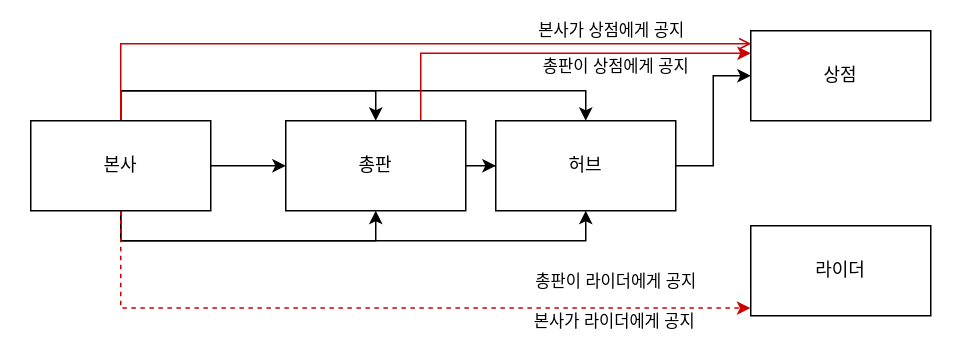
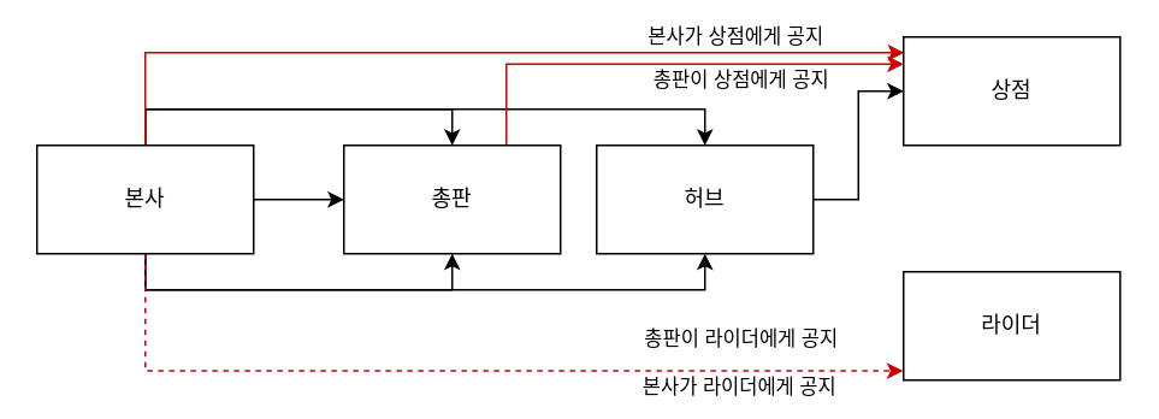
  <mxCell id="0" />
  <mxCell id="1" parent="0" />
  <mxCell id="2" style="edgeStyle=orthogonalEdgeStyle;rounded=0;orthogonalLoop=1;jettySize=auto;html=1;entryX=0;entryY=0.5;entryDx=0;entryDy=0;" edge="1" parent="1" source="11" target="15"><mxGeometry relative="1" as="geometry" /></mxCell>
  <mxCell id="3" style="edgeStyle=orthogonalEdgeStyle;rounded=0;orthogonalLoop=1;jettySize=auto;html=1;entryX=0.5;entryY=1;entryDx=0;entryDy=0;exitX=0.5;exitY=1;exitDx=0;exitDy=0;" edge="1" parent="1" source="11" target="15"><mxGeometry relative="1" as="geometry" /></mxCell>
  <mxCell id="4" style="edgeStyle=orthogonalEdgeStyle;rounded=0;orthogonalLoop=1;jettySize=auto;html=1;entryX=0.5;entryY=0;entryDx=0;entryDy=0;exitX=0.5;exitY=0;exitDx=0;exitDy=0;" edge="1" parent="1" source="11" target="15"><mxGeometry relative="1" as="geometry" /></mxCell>
  <mxCell id="5" style="edgeStyle=orthogonalEdgeStyle;rounded=0;orthogonalLoop=1;jettySize=auto;html=1;entryX=0.5;entryY=1;entryDx=0;entryDy=0;exitX=0.5;exitY=1;exitDx=0;exitDy=0;" edge="1" parent="1" source="11" target="17"><mxGeometry relative="1" as="geometry" /></mxCell>
  <mxCell id="6" style="edgeStyle=orthogonalEdgeStyle;rounded=0;orthogonalLoop=1;jettySize=auto;html=1;entryX=0.5;entryY=0;entryDx=0;entryDy=0;exitX=0.5;exitY=0;exitDx=0;exitDy=0;" edge="1" parent="1" source="11" target="17"><mxGeometry relative="1" as="geometry" /></mxCell>
- <mxCell id="7" style="edgeStyle=orthogonalEdgeStyle;rounded=0;orthogonalLoop=1;jettySize=auto;html=1;entryX=0.003;entryY=0.144;entryDx=0;entryDy=0;entryPerimeter=0;exitX=0.5;exitY=0;exitDx=0;exitDy=0;strokeColor=#CC0000;endArrow=open;" edge="1" parent="1" source="11" target="18"><mxGeometry relative="1" as="geometry"><mxPoint x="420" y="0" as="targetPoint" /></mxGeometry></mxCell>
+ <mxCell id="7" style="edgeStyle=orthogonalEdgeStyle;rounded=0;orthogonalLoop=1;jettySize=auto;html=1;entryX=0.003;entryY=0.144;entryDx=0;entryDy=0;entryPerimeter=0;exitX=0.5;exitY=0;exitDx=0;exitDy=0;strokeColor=#CC0000;" edge="1" parent="1" source="11" target="18"><mxGeometry relative="1" as="geometry"><mxPoint x="420" y="0" as="targetPoint" /></mxGeometry></mxCell>
  <mxCell id="8" value="본사가 상점에게 공지" style="edgeLabel;html=1;align=center;verticalAlign=middle;resizable=0;points=[];" vertex="1" connectable="0" parent="7"><mxGeometry x="0.601" y="2" relative="1" as="geometry"><mxPoint y="-7" as="offset" /></mxGeometry></mxCell>
  <mxCell id="9" style="edgeStyle=orthogonalEdgeStyle;rounded=0;orthogonalLoop=1;jettySize=auto;html=1;entryX=-0.002;entryY=0.915;entryDx=0;entryDy=0;exitX=0.5;exitY=1;exitDx=0;exitDy=0;entryPerimeter=0;strokeColor=#CC0000;dashed=1;" edge="1" parent="1" source="11" target="19"><mxGeometry relative="1" as="geometry"><mxPoint x="440" y="220" as="targetPoint" /></mxGeometry></mxCell>
  <mxCell id="10" value="본사가 라이더에게 공지" style="edgeLabel;html=1;align=center;verticalAlign=middle;resizable=0;points=[];" vertex="1" connectable="0" parent="9"><mxGeometry x="0.621" y="-2" relative="1" as="geometry"><mxPoint y="7" as="offset" /></mxGeometry></mxCell>
  <mxCell id="11" value="본사" style="whiteSpace=wrap;html=1;" vertex="1" parent="1"><mxGeometry x="20" y="80" width="120" height="60" as="geometry" /></mxCell>
- <mxCell id="12" style="edgeStyle=orthogonalEdgeStyle;rounded=0;orthogonalLoop=1;jettySize=auto;html=1;entryX=0;entryY=0.5;entryDx=0;entryDy=0;" edge="1" parent="1" source="15" target="17"><mxGeometry relative="1" as="geometry" /></mxCell>
  <mxCell id="13" style="edgeStyle=orthogonalEdgeStyle;rounded=0;orthogonalLoop=1;jettySize=auto;html=1;entryX=0;entryY=0.25;entryDx=0;entryDy=0;exitX=0.75;exitY=0;exitDx=0;exitDy=0;strokeColor=#CC0000;" edge="1" parent="1" source="15" target="18"><mxGeometry relative="1" as="geometry"><mxPoint x="230" y="30" as="sourcePoint" /></mxGeometry></mxCell>
  <mxCell id="14" value="총판이 상점에게 공지" style="edgeLabel;html=1;align=center;verticalAlign=middle;resizable=0;points=[];" vertex="1" connectable="0" parent="13"><mxGeometry x="0.361" y="-3" relative="1" as="geometry"><mxPoint x="-6" y="6" as="offset" /></mxGeometry></mxCell>
  <mxCell id="15" value="총판" style="whiteSpace=wrap;html=1;" vertex="1" parent="1"><mxGeometry x="190" y="80" width="120" height="60" as="geometry" /></mxCell>
  <mxCell id="16" style="edgeStyle=orthogonalEdgeStyle;rounded=0;orthogonalLoop=1;jettySize=auto;html=1;entryX=0;entryY=0.5;entryDx=0;entryDy=0;" edge="1" parent="1" source="17" target="18"><mxGeometry relative="1" as="geometry" /></mxCell>
  <mxCell id="17" value="허브" style="whiteSpace=wrap;html=1;" vertex="1" parent="1"><mxGeometry x="330" y="80" width="120" height="60" as="geometry" /></mxCell>
  <mxCell id="18" value="상점" style="whiteSpace=wrap;html=1;" vertex="1" parent="1"><mxGeometry x="500" y="20" width="120" height="60" as="geometry" /></mxCell>
  <mxCell id="19" value="라이더" style="whiteSpace=wrap;html=1;" vertex="1" parent="1"><mxGeometry x="500" y="150" width="120" height="60" as="geometry" /></mxCell>
  <mxCell id="20" value="총판이 라이더에게 공지" style="edgeLabel;html=1;align=center;verticalAlign=middle;resizable=0;points=[];" vertex="1" connectable="0" parent="1"><mxGeometry x="409.997" y="186.997" as="geometry" /></mxCell>
